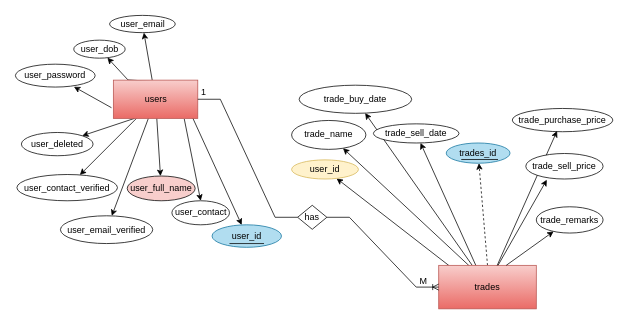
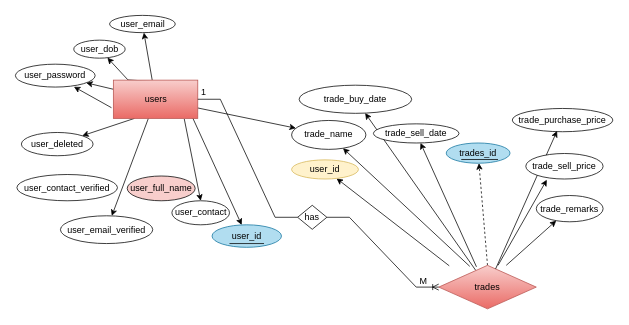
  <mxCell id="0" />
  <mxCell id="1" parent="0" />
  <mxCell id="2" value="" style="edgeStyle=none;rounded=0;orthogonalLoop=1;jettySize=auto;html=1;" parent="1" source="10" target="23" edge="1"><mxGeometry relative="1" as="geometry" /></mxCell>
  <mxCell id="3" value="" style="edgeStyle=none;rounded=0;orthogonalLoop=1;jettySize=auto;html=1;" parent="1" target="24" edge="1"><mxGeometry relative="1" as="geometry"><mxPoint x="256" y="156" as="sourcePoint" /><Array as="points" /></mxGeometry></mxCell>
  <mxCell id="4" value="" style="edgeStyle=none;rounded=0;orthogonalLoop=1;jettySize=auto;html=1;entryX=0.5;entryY=0;entryDx=0;entryDy=0;" parent="1" target="25" edge="1"><mxGeometry relative="1" as="geometry"><mxPoint x="245" y="158" as="sourcePoint" /><Array as="points" /></mxGeometry></mxCell>
- <mxCell id="5" value="" style="edgeStyle=none;rounded=0;orthogonalLoop=1;jettySize=auto;html=1;" parent="1" source="10" target="26" edge="1"><mxGeometry relative="1" as="geometry" /></mxCell>
+ <mxCell id="5" value="" style="edgeStyle=none;rounded=0;orthogonalLoop=1;jettySize=auto;html=1;" parent="1" source="10" target="21" edge="1"><mxGeometry relative="1" as="geometry" /></mxCell>
  <mxCell id="6" value="" style="edgeStyle=none;rounded=0;orthogonalLoop=1;jettySize=auto;html=1;" parent="1" source="10" target="27" edge="1"><mxGeometry relative="1" as="geometry" /></mxCell>
- <mxCell id="7" value="" style="edgeStyle=none;rounded=0;orthogonalLoop=1;jettySize=auto;html=1;" parent="1" source="10" target="28" edge="1"><mxGeometry relative="1" as="geometry" /></mxCell>
+ <mxCell id="7" value="" style="edgeStyle=none;rounded=0;orthogonalLoop=1;jettySize=auto;html=1;" parent="1" source="10" target="39" edge="1"><mxGeometry relative="1" as="geometry" /></mxCell>
  <mxCell id="8" value="" style="edgeStyle=none;rounded=0;orthogonalLoop=1;jettySize=auto;html=1;exitX=0.25;exitY=1;exitDx=0;exitDy=0;" parent="1" source="10" target="29" edge="1"><mxGeometry relative="1" as="geometry" /></mxCell>
  <mxCell id="9" value="" style="edgeStyle=none;rounded=0;orthogonalLoop=1;jettySize=auto;html=1;exitX=0.629;exitY=0.054;exitDx=0;exitDy=0;exitPerimeter=0;" parent="1" source="10" target="30" edge="1"><mxGeometry relative="1" as="geometry"><mxPoint x="44" y="157" as="sourcePoint" /><Array as="points"><mxPoint x="170" y="106" /></Array></mxGeometry></mxCell>
  <mxCell id="10" value="users" style="rounded=0;whiteSpace=wrap;html=1;fillColor=#f8cecc;gradientColor=#ea6b66;strokeColor=#b85450;" parent="1" vertex="1"><mxGeometry x="150.5" y="106.25" width="112.5" height="51" as="geometry" /></mxCell>
  <mxCell id="11" value="" style="edgeStyle=none;rounded=0;orthogonalLoop=1;jettySize=auto;html=1;exitX=0.5;exitY=0;exitDx=0;exitDy=0;dashed=1;" parent="1" source="16" target="18" edge="1"><mxGeometry relative="1" as="geometry" /></mxCell>
  <mxCell id="12" value="" style="edgeStyle=none;rounded=0;orthogonalLoop=1;jettySize=auto;html=1;exitX=0.387;exitY=0.034;exitDx=0;exitDy=0;exitPerimeter=0;" parent="1" source="16" target="19" edge="1"><mxGeometry relative="1" as="geometry"><mxPoint x="482" y="147" as="sourcePoint" /><Array as="points" /></mxGeometry></mxCell>
  <mxCell id="13" value="" style="edgeStyle=none;rounded=0;orthogonalLoop=1;jettySize=auto;html=1;" parent="1" source="16" target="20" edge="1"><mxGeometry relative="1" as="geometry"><mxPoint x="496" y="102" as="sourcePoint" /><Array as="points" /></mxGeometry></mxCell>
  <mxCell id="14" value="" style="edgeStyle=none;rounded=0;orthogonalLoop=1;jettySize=auto;html=1;exitX=0.318;exitY=0.023;exitDx=0;exitDy=0;exitPerimeter=0;" parent="1" source="16" target="21" edge="1"><mxGeometry relative="1" as="geometry"><mxPoint x="430" y="97" as="sourcePoint" /></mxGeometry></mxCell>
  <mxCell id="15" value="" style="edgeStyle=none;rounded=0;orthogonalLoop=1;jettySize=auto;html=1;exitX=0.108;exitY=0.011;exitDx=0;exitDy=0;exitPerimeter=0;" parent="1" source="16" target="22" edge="1"><mxGeometry relative="1" as="geometry" /></mxCell>
- <mxCell id="16" value="trades" style="rounded=0;whiteSpace=wrap;html=1;fillColor=#f8cecc;gradientColor=#ea6b66;strokeColor=#b85450;" parent="1" vertex="1"><mxGeometry x="584" y="353" width="130" height="58" as="geometry" /></mxCell>
+ <mxCell id="16" value="trades" style="rhombus;whiteSpace=wrap;html=1;fillColor=#f8cecc;gradientColor=#ea6b66;strokeColor=#b85450;" parent="1" vertex="1"><mxGeometry x="584" y="353" width="130" height="58" as="geometry" /></mxCell>
  <mxCell id="17" style="edgeStyle=orthogonalEdgeStyle;rounded=0;orthogonalLoop=1;jettySize=auto;html=1;exitX=0.5;exitY=1;exitDx=0;exitDy=0;" parent="1" edge="1"><mxGeometry relative="1" as="geometry"><mxPoint x="236.5" y="343.5" as="sourcePoint" /><mxPoint x="236.5" y="343.5" as="targetPoint" /></mxGeometry></mxCell>
  <mxCell id="18" value="trades_id" style="ellipse;whiteSpace=wrap;html=1;rounded=0;fillColor=#b1ddf0;strokeColor=#10739e;" parent="1" vertex="1"><mxGeometry x="594" y="190" width="85" height="27" as="geometry" /></mxCell>
  <mxCell id="19" value="trade_sell_date" style="ellipse;whiteSpace=wrap;html=1;rounded=0;" parent="1" vertex="1"><mxGeometry x="497" y="164.5" width="114" height="25.5" as="geometry" /></mxCell>
  <mxCell id="20" value="trade_buy_date" style="ellipse;whiteSpace=wrap;html=1;rounded=0;" parent="1" vertex="1"><mxGeometry x="398" y="113" width="150" height="37.5" as="geometry" /></mxCell>
  <mxCell id="21" value="trade_name" style="ellipse;whiteSpace=wrap;html=1;rounded=0;" parent="1" vertex="1"><mxGeometry x="388" y="160" width="99" height="38.5" as="geometry" /></mxCell>
  <mxCell id="22" value="user_id" style="ellipse;whiteSpace=wrap;html=1;rounded=0;fillColor=#fff2cc;strokeColor=#d6b656;" parent="1" vertex="1"><mxGeometry x="388" y="212.5" width="89" height="25.5" as="geometry" /></mxCell>
  <mxCell id="23" value="user_email" style="ellipse;whiteSpace=wrap;html=1;rounded=0;" parent="1" vertex="1"><mxGeometry x="145.5" y="20" width="87.5" height="23" as="geometry" /></mxCell>
  <mxCell id="24" value="user_id" style="ellipse;whiteSpace=wrap;html=1;rounded=0;fillColor=#b1ddf0;strokeColor=#10739e;" parent="1" vertex="1"><mxGeometry x="282" y="299" width="92.5" height="30" as="geometry" /></mxCell>
  <mxCell id="25" value="user_contact" style="ellipse;whiteSpace=wrap;html=1;rounded=0;" parent="1" vertex="1"><mxGeometry x="228.5" y="267" width="76.75" height="32" as="geometry" /></mxCell>
  <mxCell id="26" value="user_full_name" style="ellipse;whiteSpace=wrap;html=1;rounded=0;fillColor=#f8cecc;" parent="1" vertex="1"><mxGeometry x="169" y="234" width="90.5" height="33" as="geometry" /></mxCell>
  <mxCell id="27" value="user_email_verified" style="ellipse;whiteSpace=wrap;html=1;rounded=0;" parent="1" vertex="1"><mxGeometry x="80" y="287" width="123" height="37" as="geometry" /></mxCell>
  <mxCell id="28" value="user_contact_verified" style="ellipse;whiteSpace=wrap;html=1;rounded=0;" parent="1" vertex="1"><mxGeometry x="22" y="232" width="134" height="35" as="geometry" /></mxCell>
  <mxCell id="29" value="user_deleted" style="ellipse;whiteSpace=wrap;html=1;rounded=0;" parent="1" vertex="1"><mxGeometry x="28" y="176" width="95.5" height="31" as="geometry" /></mxCell>
  <mxCell id="30" value="user_dob" style="ellipse;whiteSpace=wrap;html=1;rounded=0;" parent="1" vertex="1"><mxGeometry x="97.75" y="53" width="68.5" height="24" as="geometry" /></mxCell>
  <mxCell id="31" value="" style="line;strokeWidth=1;rotatable=0;dashed=0;labelPosition=right;align=left;verticalAlign=middle;spacingTop=0;spacingLeft=6;points=[];portConstraint=eastwest;" parent="1" vertex="1"><mxGeometry x="305.25" y="319" width="46" height="10" as="geometry" /></mxCell>
  <mxCell id="32" value="1" style="text;html=1;strokeColor=none;fillColor=none;align=center;verticalAlign=middle;whiteSpace=wrap;rounded=0;" parent="1" vertex="1"><mxGeometry x="260" y="115.5" width="22" height="15" as="geometry" /></mxCell>
  <mxCell id="33" value="M" style="text;html=1;strokeColor=none;fillColor=none;align=center;verticalAlign=middle;whiteSpace=wrap;rounded=0;" parent="1" vertex="1"><mxGeometry x="553" y="367" width="22" height="15" as="geometry" /></mxCell>
  <mxCell id="34" style="edgeStyle=none;rounded=0;orthogonalLoop=1;jettySize=auto;html=1;exitX=0.5;exitY=0;exitDx=0;exitDy=0;" parent="1" source="33" target="33" edge="1"><mxGeometry relative="1" as="geometry" /></mxCell>
  <mxCell id="35" value="" style="edgeStyle=entityRelationEdgeStyle;fontSize=12;html=1;endArrow=ERoneToMany;rounded=0;startArrow=none;entryX=0;entryY=0.5;entryDx=0;entryDy=0;exitX=1;exitY=0.5;exitDx=0;exitDy=0;" parent="1" source="36" edge="1" target="16"><mxGeometry width="100" height="100" relative="1" as="geometry"><mxPoint x="364" y="287" as="sourcePoint" /><mxPoint x="389" y="135" as="targetPoint" /></mxGeometry></mxCell>
  <mxCell id="36" value="has" style="rhombus;whiteSpace=wrap;html=1;rotation=0;" parent="1" vertex="1"><mxGeometry x="396" y="273" width="39" height="32" as="geometry" /></mxCell>
  <mxCell id="37" value="" style="edgeStyle=entityRelationEdgeStyle;fontSize=12;html=1;endArrow=none;rounded=0;exitX=1;exitY=0.5;exitDx=0;exitDy=0;entryX=0;entryY=0.5;entryDx=0;entryDy=0;" parent="1" target="36" edge="1" source="10"><mxGeometry width="100" height="100" relative="1" as="geometry"><mxPoint x="193" y="216" as="sourcePoint" /><mxPoint x="258" y="135" as="targetPoint" /></mxGeometry></mxCell>
  <mxCell id="38" value="" style="line;strokeWidth=1;rotatable=0;dashed=0;labelPosition=right;align=left;verticalAlign=middle;spacingTop=0;spacingLeft=6;points=[];portConstraint=eastwest;" parent="1" vertex="1"><mxGeometry x="614" y="207" width="49" height="10" as="geometry" /></mxCell>
  <mxCell id="39" value="user_password" style="ellipse;whiteSpace=wrap;html=1;rounded=0;" vertex="1" parent="1"><mxGeometry x="20" y="85" width="106.25" height="30.5" as="geometry" /></mxCell>
  <mxCell id="40" value="" style="edgeStyle=none;rounded=0;orthogonalLoop=1;jettySize=auto;html=1;entryX=0.734;entryY=0.986;entryDx=0;entryDy=0;entryPerimeter=0;" edge="1" parent="1" target="39"><mxGeometry relative="1" as="geometry"><mxPoint x="148" y="143" as="sourcePoint" /><mxPoint x="7.004" y="298.539" as="targetPoint" /><Array as="points" /></mxGeometry></mxCell>
  <mxCell id="41" value="trade_purchase_price" style="ellipse;whiteSpace=wrap;html=1;rounded=0;" vertex="1" parent="1"><mxGeometry x="682" y="144" width="134" height="31" as="geometry" /></mxCell>
  <mxCell id="42" value="" style="edgeStyle=none;rounded=0;orthogonalLoop=1;jettySize=auto;html=1;entryX=0.445;entryY=0.968;entryDx=0;entryDy=0;entryPerimeter=0;" edge="1" parent="1" source="16" target="41"><mxGeometry relative="1" as="geometry"><mxPoint x="542" y="38" as="sourcePoint" /><mxPoint x="534.282" y="-87.002" as="targetPoint" /></mxGeometry></mxCell>
  <mxCell id="43" value="trade_sell_price" style="ellipse;whiteSpace=wrap;html=1;" vertex="1" parent="1"><mxGeometry x="700" y="204" width="103" height="34" as="geometry" /></mxCell>
  <mxCell id="44" value="" style="edgeStyle=none;rounded=0;orthogonalLoop=1;jettySize=auto;html=1;exitX=0.608;exitY=0;exitDx=0;exitDy=0;entryX=0.272;entryY=1.029;entryDx=0;entryDy=0;entryPerimeter=0;exitPerimeter=0;" edge="1" parent="1" source="16" target="43"><mxGeometry relative="1" as="geometry"><mxPoint x="564" y="86" as="sourcePoint" /><mxPoint x="556.282" y="-39.002" as="targetPoint" /></mxGeometry></mxCell>
- <mxCell id="45" value="trade_remarks" style="ellipse;whiteSpace=wrap;html=1;" vertex="1" parent="1"><mxGeometry x="714" y="275" width="89" height="35" as="geometry" /></mxCell>
+ <mxCell id="45" value="trade_remarks" style="ellipse;whiteSpace=wrap;html=1;" vertex="1" parent="1"><mxGeometry x="714" y="260" width="89" height="35" as="geometry" /></mxCell>
  <mxCell id="46" value="" style="edgeStyle=none;rounded=0;orthogonalLoop=1;jettySize=auto;html=1;exitX=0.692;exitY=0;exitDx=0;exitDy=0;exitPerimeter=0;" edge="1" parent="1" source="16" target="45"><mxGeometry relative="1" as="geometry"><mxPoint x="575" y="105" as="sourcePoint" /><mxPoint x="567.282" y="-20.002" as="targetPoint" /></mxGeometry></mxCell>
